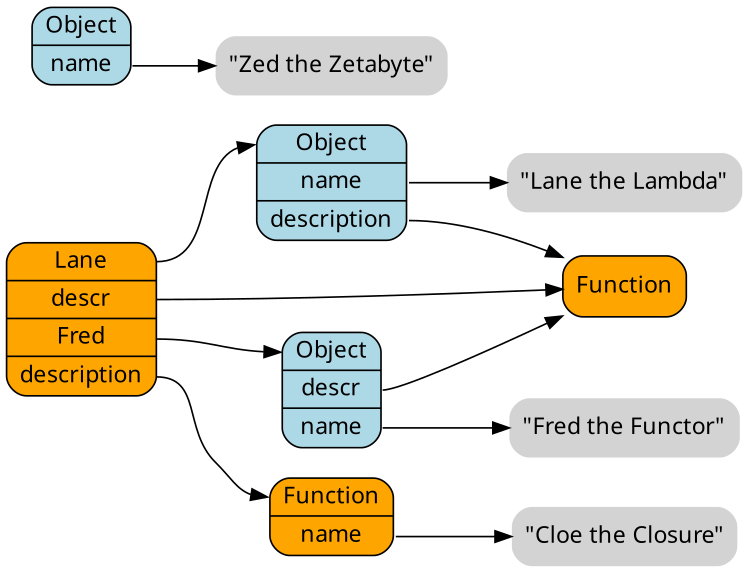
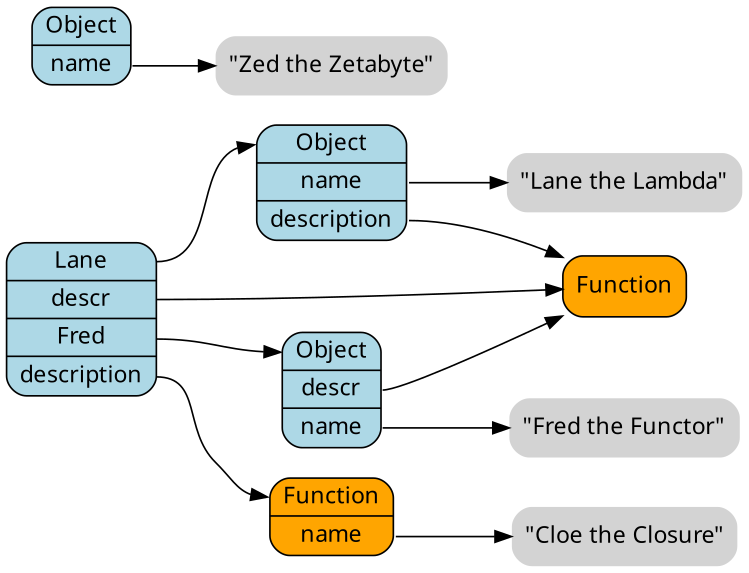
  digraph {
    rankdir=LR
    node [fillcolor=lightGrey fontname=Sans shape=Mrecord style=filled]
    edge [tailport=name]
-   n1 [fillcolor=orange label="<Lane>Lane|<descr>descr|<Fred>Fred|<description>description"]
+   n1 [fillcolor=lightBlue label="<Lane>Lane|<descr>descr|<Fred>Fred|<description>description"]
    n2 [fillcolor=orange label="<__proto__>Function"]
    n3 [fillcolor=orange label="<__proto__>Function|<name>name"]
    n4 [fillcolor=lightBlue label="<__proto__>Object|<name>name | <description> description"]
    n5 [fillcolor=lightBlue label="<__proto__>Object|<descr> descr | <name>name"]
    n6 [label="\"Cloe the Closure\"" shape=plaintext style="filled,rounded"]
    n7 [label="\"Lane the Lambda\"" shape=plaintext style="filled,rounded"]
    n8 [label="\"Fred the Functor\"" shape=plaintext style="filled,rounded"]
    n9 [fillcolor=lightBlue label="<__proto__>Object|<name>name"]
    n10 [label="\"Zed the Zetabyte\"" shape=plaintext style="filled,rounded"]
    n1 -> n2 [headport=__proto__ tailport=descr]
    n1 -> n3 [headport=__proto__ tailport=description]
    n1 -> n4 [headport=__proto__ tailport=Lane]
    n1 -> n5 [headport=__proto__ tailport=Fred]
    n3 -> n6
    n4 -> n2 [tailport=description]
    n4 -> n7
    n5 -> n2 [headport=__proto__ tailport=descr]
    n5 -> n8
    n9 -> n10
  }
